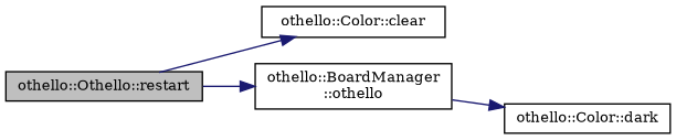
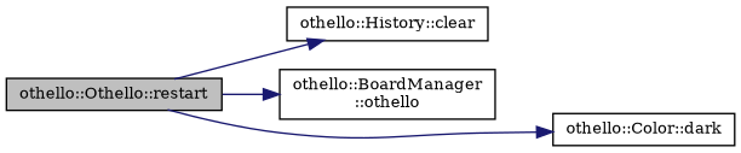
  digraph {
    fontname="DejaVu Serif"
    rankdir=LR
    node [color=black fillcolor=white fontname="DejaVu Serif" fontsize=10 shape=record style=filled]
    edge [color=midnightblue fontname="DejaVu Serif" fontsize=10 labelfontname=Helvetica labelfontsize=10 style=solid]
    n1 [fillcolor=grey75 fontcolor=black height=0.2 label="othello::Othello::restart" width=0.4]
-   n2 [height=0.2 label="othello::Color::clear" width=0.4]
+   n2 [height=0.2 label="othello::History::clear" width=0.4]
    n3 [height=0.2 label="othello::BoardManager\l::othello" width=0.4]
    n4 [height=0.2 label="othello::Color::dark" width=0.4]
    n1 -> n2
    n1 -> n3
-   n3 -> n4
+   n1 -> n4
  }
